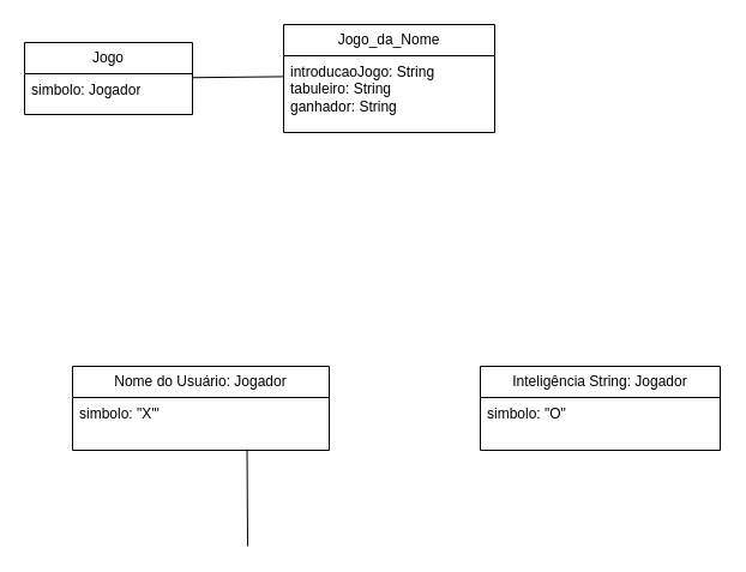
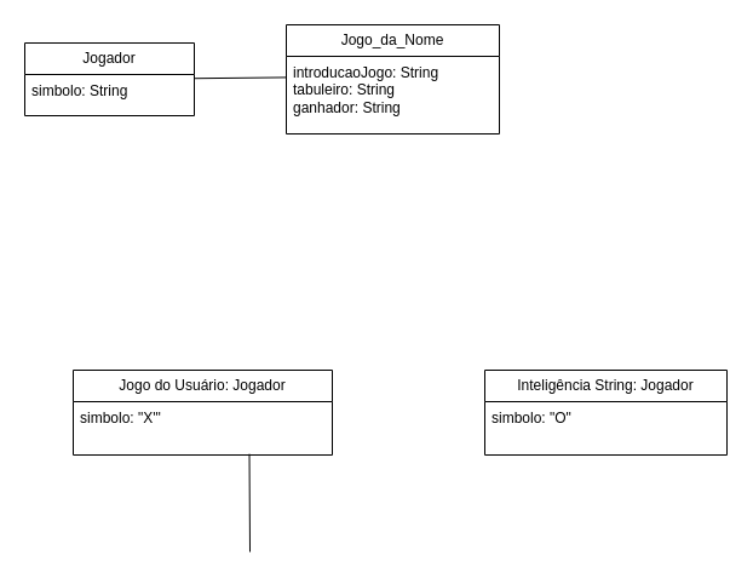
  <mxCell id="0" />
  <mxCell id="1" parent="0" />
  <mxCell id="2" value="Inteligência String: Jogador" style="swimlane;fontStyle=0;childLayout=stackLayout;horizontal=1;startSize=26;fillColor=none;horizontalStack=0;resizeParent=1;resizeParentMax=0;resizeLast=0;collapsible=1;marginBottom=0;whiteSpace=wrap;html=1;" parent="1" vertex="1"><mxGeometry x="400" y="305" width="200" height="70" as="geometry" /></mxCell>
  <mxCell id="3" value="simbolo: &quot;O&quot;" style="text;strokeColor=none;fillColor=none;align=left;verticalAlign=top;spacingLeft=4;spacingRight=4;overflow=hidden;rotatable=0;points=[[0,0.5],[1,0.5]];portConstraint=eastwest;whiteSpace=wrap;html=1;" parent="2" vertex="1"><mxGeometry y="26" width="200" height="44" as="geometry" /></mxCell>
- <mxCell id="4" value="Nome do Usuário: Jogador" style="swimlane;fontStyle=0;childLayout=stackLayout;horizontal=1;startSize=26;fillColor=none;horizontalStack=0;resizeParent=1;resizeParentMax=0;resizeLast=0;collapsible=1;marginBottom=0;whiteSpace=wrap;html=1;" vertex="1" parent="1"><mxGeometry x="60" y="305" width="214" height="70" as="geometry" /></mxCell>
+ <mxCell id="4" value="Jogo do Usuário: Jogador" style="swimlane;fontStyle=0;childLayout=stackLayout;horizontal=1;startSize=26;fillColor=none;horizontalStack=0;resizeParent=1;resizeParentMax=0;resizeLast=0;collapsible=1;marginBottom=0;whiteSpace=wrap;html=1;" vertex="1" parent="1"><mxGeometry x="60" y="305" width="214" height="70" as="geometry" /></mxCell>
  <mxCell id="5" value="simbolo: &quot;X'&quot;" style="text;strokeColor=none;fillColor=none;align=left;verticalAlign=top;spacingLeft=4;spacingRight=4;overflow=hidden;rotatable=0;points=[[0,0.5],[1,0.5]];portConstraint=eastwest;whiteSpace=wrap;html=1;" vertex="1" parent="4"><mxGeometry y="26" width="214" height="44" as="geometry" /></mxCell>
  <mxCell id="6" value="" style="endArrow=none;html=1;rounded=0;entryX=0.68;entryY=0.981;entryDx=0;entryDy=0;entryPerimeter=0;" edge="1" parent="1" target="5"><mxGeometry width="50" height="50" relative="1" as="geometry"><mxPoint x="206" y="455" as="sourcePoint" /><mxPoint x="340" y="125" as="targetPoint" /></mxGeometry></mxCell>
- <mxCell id="7" value="Jogo" style="swimlane;fontStyle=0;childLayout=stackLayout;horizontal=1;startSize=26;fillColor=none;horizontalStack=0;resizeParent=1;resizeParentMax=0;resizeLast=0;collapsible=1;marginBottom=0;whiteSpace=wrap;html=1;" vertex="1" parent="1"><mxGeometry x="20" y="35" width="140" height="60" as="geometry" /></mxCell>
- <mxCell id="8" value="simbolo: Jogador" style="text;strokeColor=none;fillColor=none;align=left;verticalAlign=top;spacingLeft=4;spacingRight=4;overflow=hidden;rotatable=0;points=[[0,0.5],[1,0.5]];portConstraint=eastwest;whiteSpace=wrap;html=1;" vertex="1" parent="7"><mxGeometry y="26" width="140" height="34" as="geometry" /></mxCell>
+ <mxCell id="7" value="Jogador" style="swimlane;fontStyle=0;childLayout=stackLayout;horizontal=1;startSize=26;fillColor=none;horizontalStack=0;resizeParent=1;resizeParentMax=0;resizeLast=0;collapsible=1;marginBottom=0;whiteSpace=wrap;html=1;" vertex="1" parent="1"><mxGeometry x="20" y="35" width="140" height="60" as="geometry" /></mxCell>
+ <mxCell id="8" value="simbolo: String" style="text;strokeColor=none;fillColor=none;align=left;verticalAlign=top;spacingLeft=4;spacingRight=4;overflow=hidden;rotatable=0;points=[[0,0.5],[1,0.5]];portConstraint=eastwest;whiteSpace=wrap;html=1;" vertex="1" parent="7"><mxGeometry y="26" width="140" height="34" as="geometry" /></mxCell>
  <mxCell id="9" value="Jogo_da_Nome" style="swimlane;fontStyle=0;childLayout=stackLayout;horizontal=1;startSize=26;fillColor=none;horizontalStack=0;resizeParent=1;resizeParentMax=0;resizeLast=0;collapsible=1;marginBottom=0;whiteSpace=wrap;html=1;" vertex="1" parent="1"><mxGeometry x="236" y="20" width="176" height="90" as="geometry" /></mxCell>
  <mxCell id="10" value="introducaoJogo: String&lt;br style=&quot;border-color: var(--border-color);&quot;&gt;tabuleiro: String&lt;br style=&quot;border-color: var(--border-color);&quot;&gt;ganhador: String" style="text;strokeColor=none;fillColor=none;align=left;verticalAlign=top;spacingLeft=4;spacingRight=4;overflow=hidden;rotatable=0;points=[[0,0.5],[1,0.5]];portConstraint=eastwest;whiteSpace=wrap;html=1;" vertex="1" parent="9"><mxGeometry y="26" width="176" height="64" as="geometry" /></mxCell>
  <mxCell id="11" value="" style="endArrow=none;html=1;rounded=0;entryX=-0.001;entryY=0.272;entryDx=0;entryDy=0;entryPerimeter=0;" edge="1" parent="1" source="7" target="10"><mxGeometry width="50" height="50" relative="1" as="geometry"><mxPoint x="160" y="65" as="sourcePoint" /><mxPoint x="210" y="15" as="targetPoint" /></mxGeometry></mxCell>
